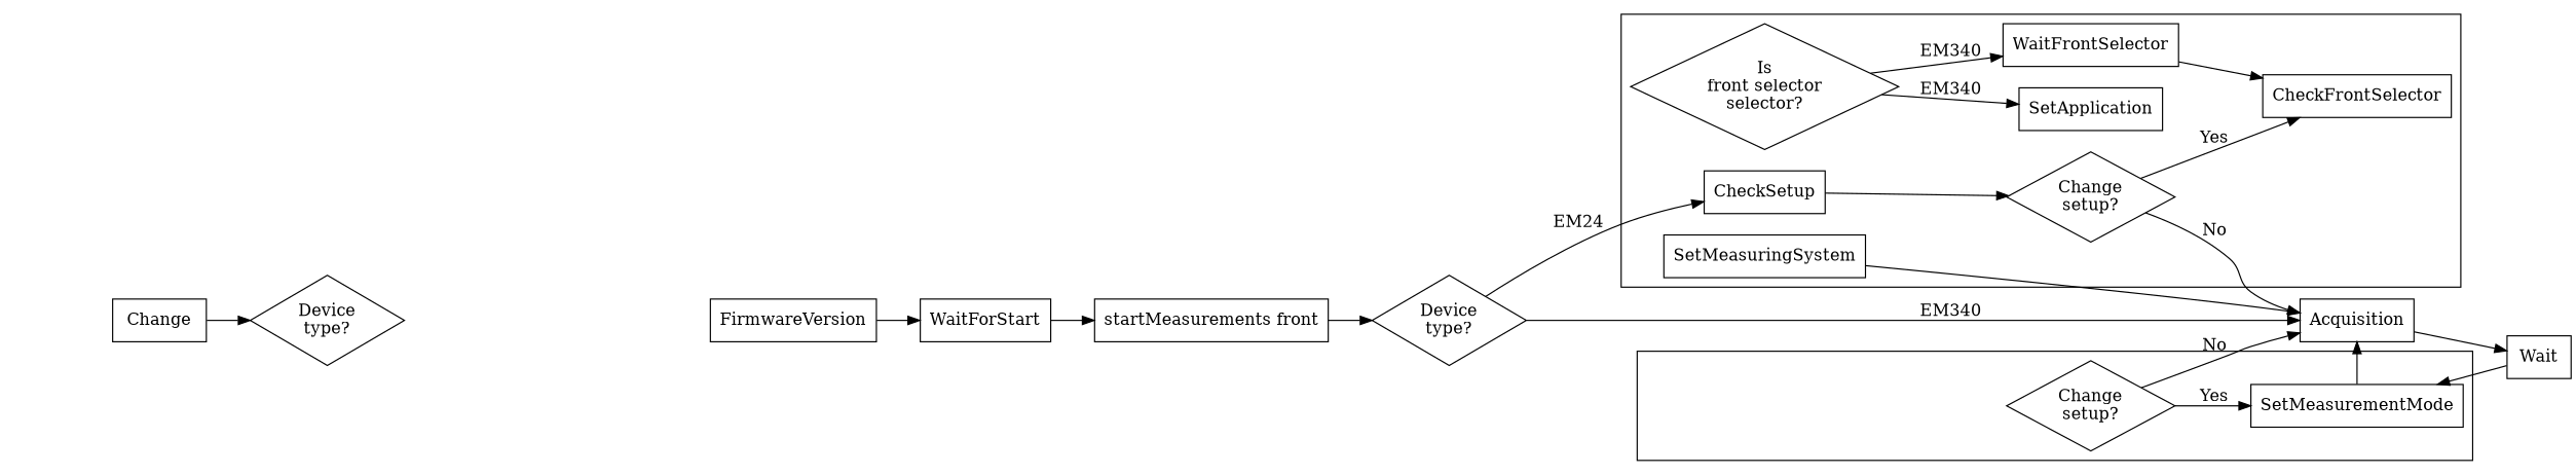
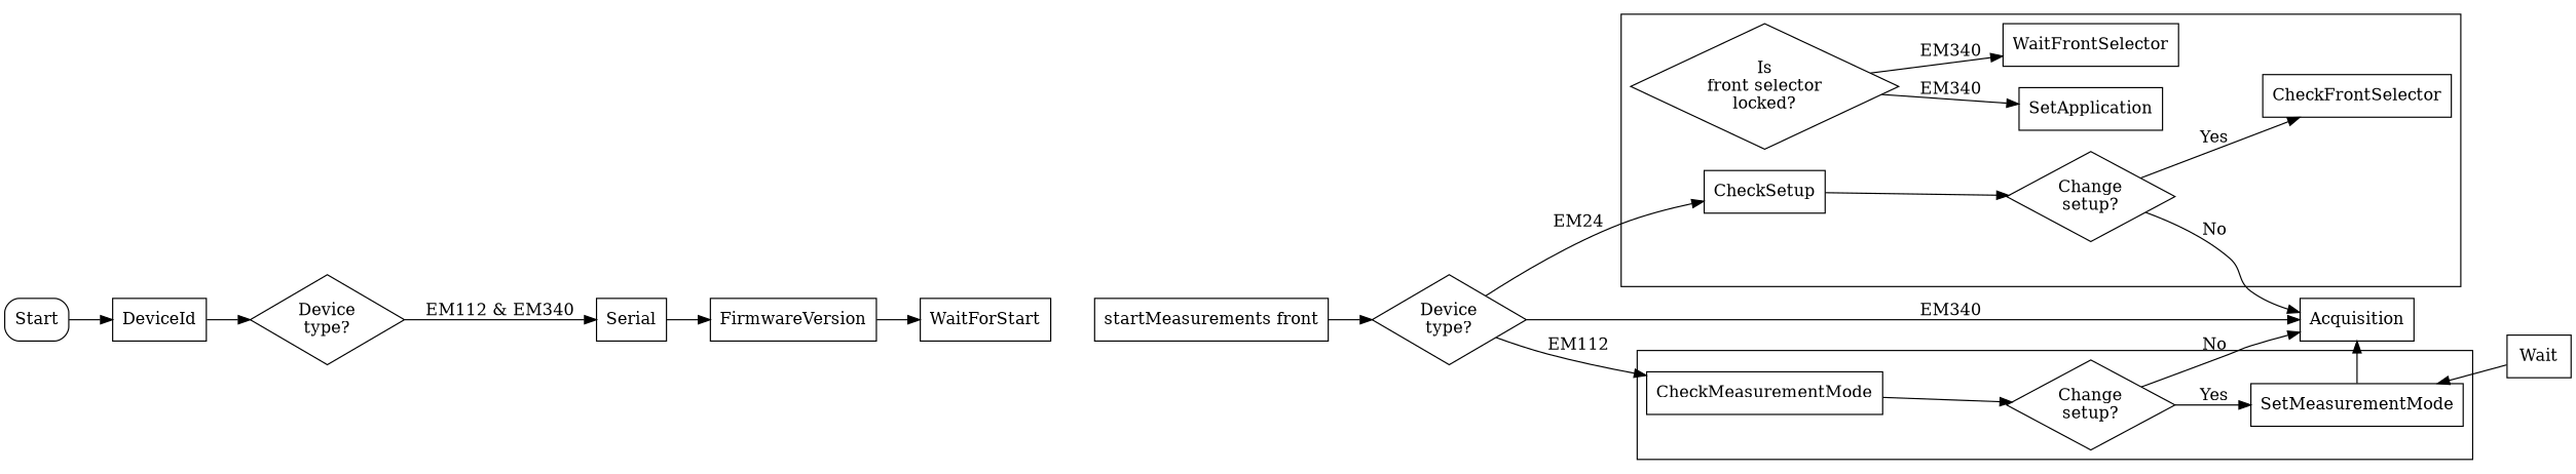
  digraph {
    rankdir=LR
    node [shape=box]
    CheckSetup
    n2 [label="Change\nsetup?" shape=diamond]
    CheckFrontSelector
-   n4 [label="Is\nfront selector\nselector?" shape=diamond]
+   n4 [label="Is\nfront selector\nlocked?" shape=diamond]
    WaitFrontSelector
    SetApplication
-   SetMeasuringSystem
+   CheckMeasurementMode
    n9 [label="Change\nsetup?" shape=diamond]
    SetMeasurementMode
    Acquisition
-   DeviceId [label=Change]
+   Start [style=rounded]
+   DeviceId
    n14 [label="Device\ntype?" shape=diamond]
+   Serial
    FirmwareVersion
    WaitForStart
    n18 [label="startMeasurements front"]
    n19 [label="Device\ntype?" shape=diamond]
    Wait
    subgraph cluster_1 {
      CheckSetup
      n2
      CheckFrontSelector
      n4
      WaitFrontSelector
      SetApplication
-     SetMeasuringSystem
    }
    subgraph cluster_2 {
+     CheckMeasurementMode
      n9
      SetMeasurementMode
    }
    CheckSetup -> n2
    n2 -> CheckFrontSelector [label=Yes]
    n2 -> Acquisition [label=No]
    n4 -> WaitFrontSelector [label=EM340]
    n4 -> SetApplication [label=EM340]
-   WaitFrontSelector -> CheckFrontSelector
-   SetMeasuringSystem -> Acquisition
+   CheckMeasurementMode -> n9
    n9 -> SetMeasurementMode [label=Yes]
    n9 -> Acquisition [label=No]
    SetMeasurementMode -> Acquisition
-   Acquisition -> Wait
+   Start -> DeviceId
    DeviceId -> n14
+   n14 -> Serial [label="EM112 & EM340"]
+   Serial -> FirmwareVersion
    FirmwareVersion -> WaitForStart
-   WaitForStart -> n18
    n18 -> n19
    n19 -> CheckSetup [label=EM24]
+   n19 -> CheckMeasurementMode [label=EM112]
    n19 -> Acquisition [label=EM340]
    Wait -> SetMeasurementMode
  }
